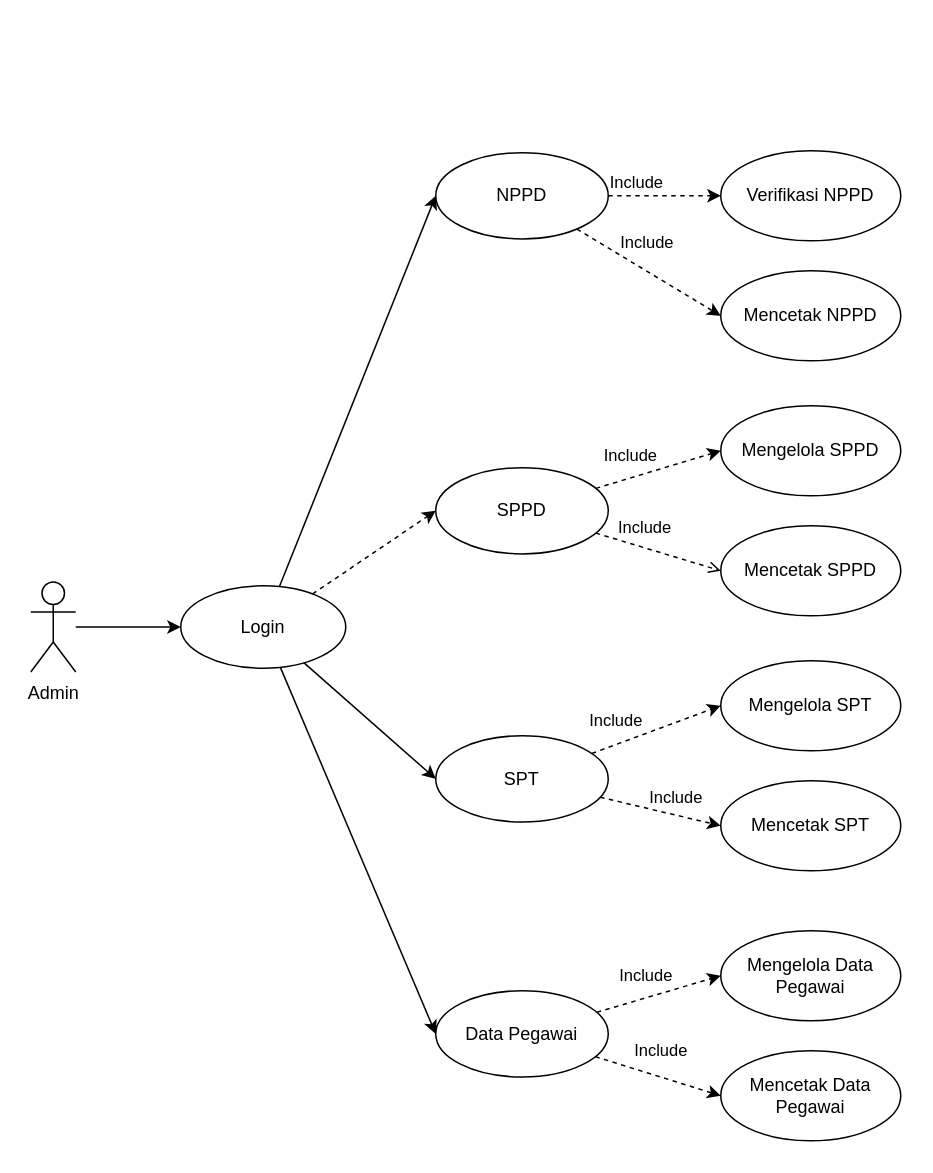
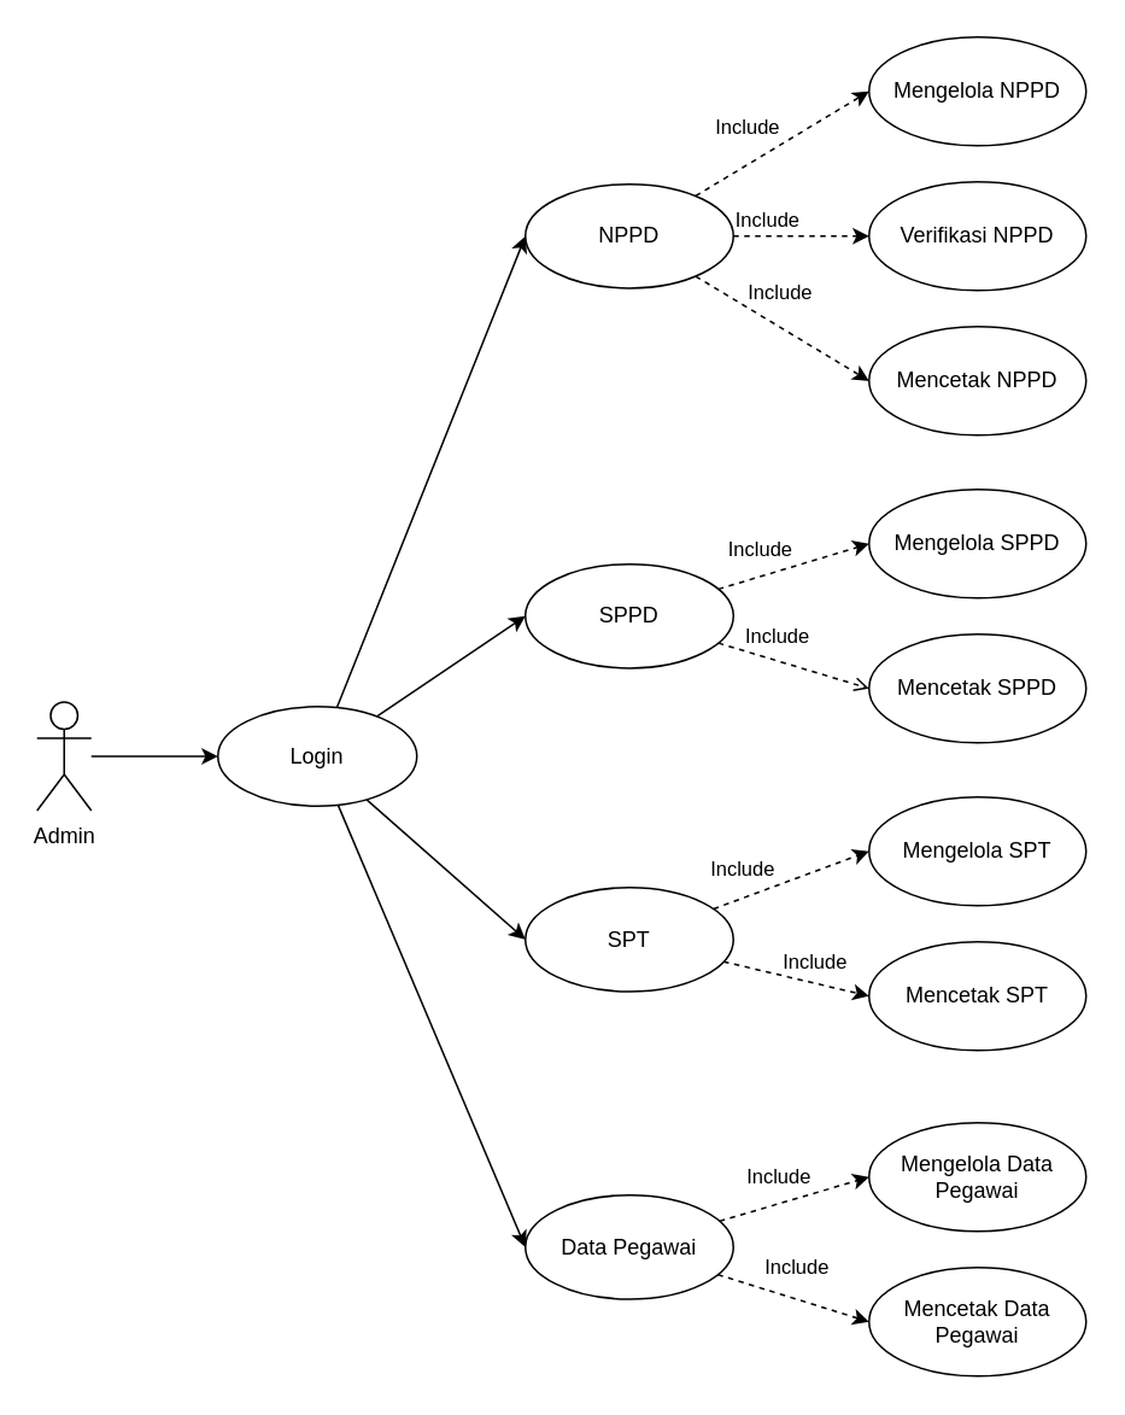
  <mxCell id="0" />
  <mxCell id="1" parent="0" />
  <mxCell id="2" style="edgeStyle=orthogonalEdgeStyle;rounded=0;orthogonalLoop=1;jettySize=auto;html=1;entryX=0;entryY=0.5;entryDx=0;entryDy=0;" edge="1" parent="1" source="3" target="8"><mxGeometry relative="1" as="geometry" /></mxCell>
  <mxCell id="3" value="Admin" style="shape=umlActor;verticalLabelPosition=bottom;verticalAlign=top;html=1;" vertex="1" parent="1"><mxGeometry x="20" y="387.5" width="30" height="60" as="geometry" /></mxCell>
- <mxCell id="4" style="rounded=0;orthogonalLoop=1;jettySize=auto;html=1;entryX=0;entryY=0.5;entryDx=0;entryDy=0;dashed=1;" edge="1" parent="1" source="8" target="11"><mxGeometry relative="1" as="geometry" /></mxCell>
+ <mxCell id="4" style="rounded=0;orthogonalLoop=1;jettySize=auto;html=1;entryX=0;entryY=0.5;entryDx=0;entryDy=0;" edge="1" parent="1" source="8" target="11"><mxGeometry relative="1" as="geometry" /></mxCell>
  <mxCell id="5" style="rounded=0;orthogonalLoop=1;jettySize=auto;html=1;entryX=0;entryY=0.5;entryDx=0;entryDy=0;" edge="1" parent="1" source="8" target="30"><mxGeometry relative="1" as="geometry" /></mxCell>
  <mxCell id="6" style="edgeStyle=none;rounded=0;orthogonalLoop=1;jettySize=auto;html=1;entryX=0;entryY=0.5;entryDx=0;entryDy=0;" edge="1" parent="1" source="8" target="25"><mxGeometry relative="1" as="geometry" /></mxCell>
  <mxCell id="7" style="edgeStyle=none;rounded=0;orthogonalLoop=1;jettySize=auto;html=1;entryX=0;entryY=0.5;entryDx=0;entryDy=0;" edge="1" parent="1" source="8" target="19"><mxGeometry relative="1" as="geometry" /></mxCell>
  <mxCell id="8" value="Login" style="ellipse;whiteSpace=wrap;html=1;" vertex="1" parent="1"><mxGeometry x="120" y="390" width="110" height="55" as="geometry" /></mxCell>
  <mxCell id="9" value="Include" style="edgeStyle=none;rounded=0;orthogonalLoop=1;jettySize=auto;html=1;entryX=0;entryY=0.5;entryDx=0;entryDy=0;dashed=1;verticalAlign=bottom;labelPosition=center;verticalLabelPosition=top;align=right;" edge="1" parent="1" source="11" target="12"><mxGeometry relative="1" as="geometry" /></mxCell>
  <mxCell id="10" value="Include" style="edgeStyle=none;rounded=0;orthogonalLoop=1;jettySize=auto;html=1;entryX=0;entryY=0.5;entryDx=0;entryDy=0;dashed=1;verticalAlign=bottom;align=left;endArrow=open;" edge="1" parent="1" source="11" target="13"><mxGeometry x="-0.673" y="-1" relative="1" as="geometry"><mxPoint as="offset" /></mxGeometry></mxCell>
  <mxCell id="11" value="SPPD" style="ellipse;whiteSpace=wrap;html=1;" vertex="1" parent="1"><mxGeometry x="290" y="311.25" width="115" height="57.5" as="geometry" /></mxCell>
  <mxCell id="12" value="Mengelola SPPD" style="ellipse;whiteSpace=wrap;html=1;" vertex="1" parent="1"><mxGeometry x="480" y="270" width="120" height="60" as="geometry" /></mxCell>
  <mxCell id="13" value="Mencetak SPPD" style="ellipse;whiteSpace=wrap;html=1;" vertex="1" parent="1"><mxGeometry x="480" y="350" width="120" height="60" as="geometry" /></mxCell>
  <mxCell id="14" value="Mengelola SPT" style="ellipse;whiteSpace=wrap;html=1;" vertex="1" parent="1"><mxGeometry x="480" y="440" width="120" height="60" as="geometry" /></mxCell>
  <mxCell id="15" value="Mencetak SPT" style="ellipse;whiteSpace=wrap;html=1;" vertex="1" parent="1"><mxGeometry x="480" y="520" width="120" height="60" as="geometry" /></mxCell>
+ <mxCell id="16" value="Include" style="edgeStyle=none;rounded=0;orthogonalLoop=1;jettySize=auto;html=1;entryX=0;entryY=0.5;entryDx=0;entryDy=0;align=right;verticalAlign=bottom;dashed=1;" edge="1" parent="1" source="19" target="20"><mxGeometry relative="1" as="geometry" /></mxCell>
  <mxCell id="17" value="Include" style="edgeStyle=none;rounded=0;orthogonalLoop=1;jettySize=auto;html=1;entryX=0;entryY=0.5;entryDx=0;entryDy=0;align=right;verticalAlign=bottom;dashed=1;" edge="1" parent="1" source="19" target="22"><mxGeometry relative="1" as="geometry" /></mxCell>
  <mxCell id="18" value="Include" style="edgeStyle=none;rounded=0;orthogonalLoop=1;jettySize=auto;html=1;entryX=0;entryY=0.5;entryDx=0;entryDy=0;align=right;verticalAlign=bottom;dashed=1;" edge="1" parent="1" source="19" target="21"><mxGeometry x="0.173" y="19" relative="1" as="geometry"><mxPoint as="offset" /></mxGeometry></mxCell>
  <mxCell id="19" value="NPPD" style="ellipse;whiteSpace=wrap;html=1;" vertex="1" parent="1"><mxGeometry x="290" y="101.25" width="115" height="57.5" as="geometry" /></mxCell>
+ <mxCell id="20" value="Mengelola NPPD" style="ellipse;whiteSpace=wrap;html=1;" vertex="1" parent="1"><mxGeometry x="480" y="20" width="120" height="60" as="geometry" /></mxCell>
  <mxCell id="21" value="Mencetak NPPD" style="ellipse;whiteSpace=wrap;html=1;" vertex="1" parent="1"><mxGeometry x="480" y="180" width="120" height="60" as="geometry" /></mxCell>
  <mxCell id="22" value="Verifikasi NPPD" style="ellipse;whiteSpace=wrap;html=1;" vertex="1" parent="1"><mxGeometry x="480" y="100" width="120" height="60" as="geometry" /></mxCell>
  <mxCell id="23" value="Include" style="edgeStyle=none;shape=connector;rounded=0;orthogonalLoop=1;jettySize=auto;html=1;entryX=0;entryY=0.5;entryDx=0;entryDy=0;dashed=1;labelBackgroundColor=default;strokeColor=default;fontFamily=Helvetica;fontSize=11;fontColor=default;endArrow=classic;" edge="1" parent="1" source="25" target="26"><mxGeometry x="-0.112" y="14" relative="1" as="geometry"><mxPoint as="offset" /></mxGeometry></mxCell>
  <mxCell id="24" value="Include" style="edgeStyle=none;shape=connector;rounded=0;orthogonalLoop=1;jettySize=auto;html=1;entryX=0;entryY=0.5;entryDx=0;entryDy=0;dashed=1;labelBackgroundColor=default;strokeColor=default;fontFamily=Helvetica;fontSize=11;fontColor=default;endArrow=classic;" edge="1" parent="1" source="25" target="27"><mxGeometry x="-0.076" y="17" relative="1" as="geometry"><mxPoint as="offset" /></mxGeometry></mxCell>
  <mxCell id="25" value="Data Pegawai" style="ellipse;whiteSpace=wrap;html=1;" vertex="1" parent="1"><mxGeometry x="290" y="660" width="115" height="57.5" as="geometry" /></mxCell>
  <mxCell id="26" value="Mengelola Data Pegawai" style="ellipse;whiteSpace=wrap;html=1;" vertex="1" parent="1"><mxGeometry x="480" y="620" width="120" height="60" as="geometry" /></mxCell>
  <mxCell id="27" value="Mencetak Data Pegawai" style="ellipse;whiteSpace=wrap;html=1;" vertex="1" parent="1"><mxGeometry x="480" y="700" width="120" height="60" as="geometry" /></mxCell>
  <mxCell id="28" value="Include" style="edgeStyle=none;shape=connector;rounded=0;orthogonalLoop=1;jettySize=auto;html=1;entryX=0;entryY=0.5;entryDx=0;entryDy=0;dashed=1;labelBackgroundColor=default;strokeColor=default;fontFamily=Helvetica;fontSize=11;fontColor=default;endArrow=classic;" edge="1" parent="1" source="30" target="14"><mxGeometry x="-0.506" y="15" relative="1" as="geometry"><mxPoint as="offset" /></mxGeometry></mxCell>
  <mxCell id="29" value="Include" style="edgeStyle=none;shape=connector;rounded=0;orthogonalLoop=1;jettySize=auto;html=1;entryX=0;entryY=0.5;entryDx=0;entryDy=0;dashed=1;labelBackgroundColor=default;strokeColor=default;fontFamily=Helvetica;fontSize=11;fontColor=default;endArrow=classic;" edge="1" parent="1" source="30" target="15"><mxGeometry x="0.181" y="13" relative="1" as="geometry"><mxPoint y="1" as="offset" /></mxGeometry></mxCell>
  <mxCell id="30" value="SPT" style="ellipse;whiteSpace=wrap;html=1;" vertex="1" parent="1"><mxGeometry x="290" y="490" width="115" height="57.5" as="geometry" /></mxCell>
